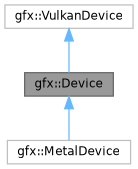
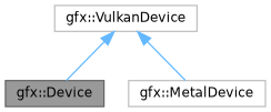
  digraph {
    node [color=grey75 fillcolor=white fontname=Helvetica fontsize=10 shape=box style=filled]
    edge [color=steelblue1 dir=back fontname=Helvetica fontsize=10 labelfontname=Helvetica labelfontsize=10 style=solid]
    n1 [color=gray40 fillcolor=grey60 fontcolor=black height=0.2 label="gfx::Device" width=0.4]
    n2 [height=0.2 label="gfx::MetalDevice" width=0.4]
    n3 [height=0.2 label="gfx::VulkanDevice" width=0.4]
-   n1 -> n2
+   n3 -> n2
    n3 -> n1
  }
